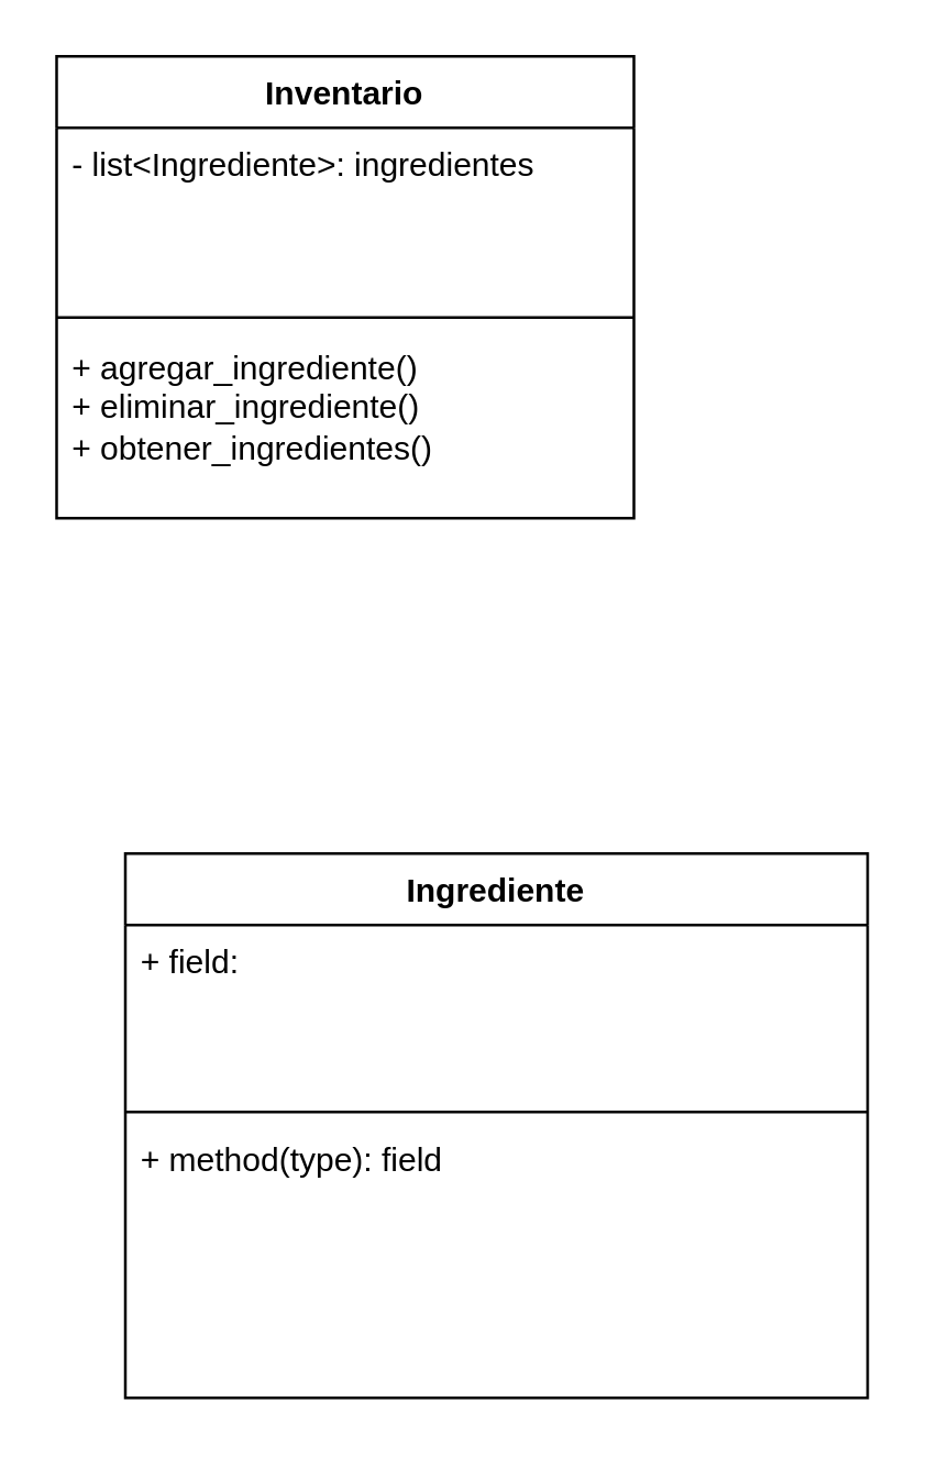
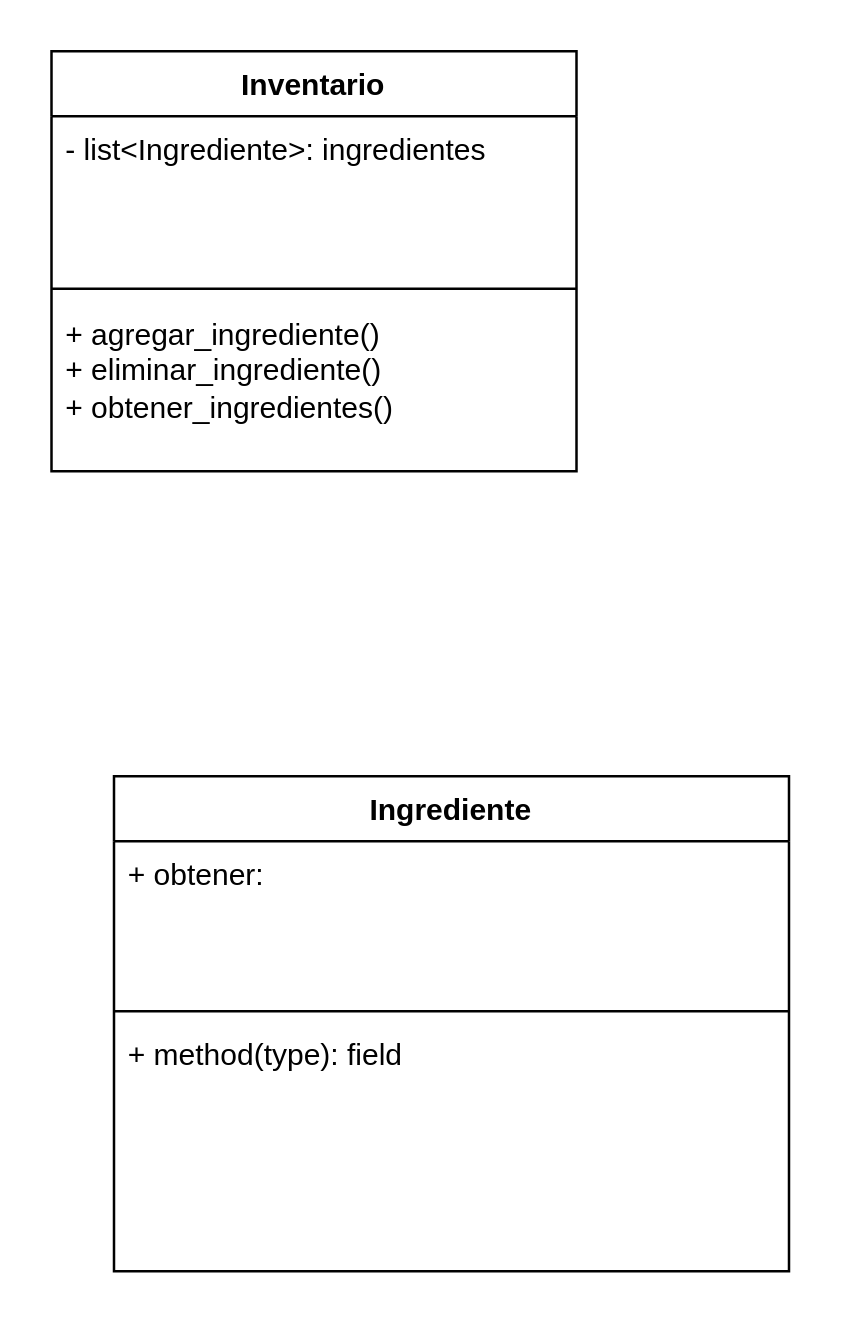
  <mxCell id="0" />
  <mxCell id="1" parent="0" />
  <mxCell id="2" value="Inventario" style="swimlane;fontStyle=1;align=center;verticalAlign=top;childLayout=stackLayout;horizontal=1;startSize=26;horizontalStack=0;resizeParent=1;resizeParentMax=0;resizeLast=0;collapsible=1;marginBottom=0;whiteSpace=wrap;html=1;" vertex="1" parent="1"><mxGeometry x="20" y="20" width="210" height="168" as="geometry" /></mxCell>
  <mxCell id="3" value="- list&amp;lt;Ingrediente&amp;gt;: ingredientes" style="text;strokeColor=none;fillColor=none;align=left;verticalAlign=top;spacingLeft=4;spacingRight=4;overflow=hidden;rotatable=0;points=[[0,0.5],[1,0.5]];portConstraint=eastwest;whiteSpace=wrap;html=1;" vertex="1" parent="2"><mxGeometry y="26" width="210" height="64" as="geometry" /></mxCell>
  <mxCell id="4" value="" style="line;strokeWidth=1;fillColor=none;align=left;verticalAlign=middle;spacingTop=-1;spacingLeft=3;spacingRight=3;rotatable=0;labelPosition=right;points=[];portConstraint=eastwest;strokeColor=inherit;" vertex="1" parent="2"><mxGeometry y="90" width="210" height="10" as="geometry" /></mxCell>
  <mxCell id="5" value="+ agregar_ingrediente()&lt;div&gt;+ eliminar_ingrediente()&lt;/div&gt;&lt;div&gt;+ obtener_ingredientes()&lt;/div&gt;" style="text;strokeColor=none;fillColor=none;align=left;verticalAlign=top;spacingLeft=4;spacingRight=4;overflow=hidden;rotatable=0;points=[[0,0.5],[1,0.5]];portConstraint=eastwest;whiteSpace=wrap;html=1;" vertex="1" parent="2"><mxGeometry y="100" width="210" height="68" as="geometry" /></mxCell>
  <mxCell id="6" value="Ingrediente" style="swimlane;fontStyle=1;align=center;verticalAlign=top;childLayout=stackLayout;horizontal=1;startSize=26;horizontalStack=0;resizeParent=1;resizeParentMax=0;resizeLast=0;collapsible=1;marginBottom=0;whiteSpace=wrap;html=1;" vertex="1" parent="1"><mxGeometry x="45" y="310" width="270" height="198" as="geometry" /></mxCell>
- <mxCell id="7" value="+ field:&amp;nbsp;" style="text;strokeColor=none;fillColor=none;align=left;verticalAlign=top;spacingLeft=4;spacingRight=4;overflow=hidden;rotatable=0;points=[[0,0.5],[1,0.5]];portConstraint=eastwest;whiteSpace=wrap;html=1;" vertex="1" parent="6"><mxGeometry y="26" width="270" height="64" as="geometry" /></mxCell>
+ <mxCell id="7" value="+ obtener:&amp;nbsp;" style="text;strokeColor=none;fillColor=none;align=left;verticalAlign=top;spacingLeft=4;spacingRight=4;overflow=hidden;rotatable=0;points=[[0,0.5],[1,0.5]];portConstraint=eastwest;whiteSpace=wrap;html=1;" vertex="1" parent="6"><mxGeometry y="26" width="270" height="64" as="geometry" /></mxCell>
  <mxCell id="8" value="" style="line;strokeWidth=1;fillColor=none;align=left;verticalAlign=middle;spacingTop=-1;spacingLeft=3;spacingRight=3;rotatable=0;labelPosition=right;points=[];portConstraint=eastwest;strokeColor=inherit;" vertex="1" parent="6"><mxGeometry y="90" width="270" height="8" as="geometry" /></mxCell>
  <mxCell id="9" value="+ method(type): field" style="text;strokeColor=none;fillColor=none;align=left;verticalAlign=top;spacingLeft=4;spacingRight=4;overflow=hidden;rotatable=0;points=[[0,0.5],[1,0.5]];portConstraint=eastwest;whiteSpace=wrap;html=1;" vertex="1" parent="6"><mxGeometry y="98" width="270" height="100" as="geometry" /></mxCell>
